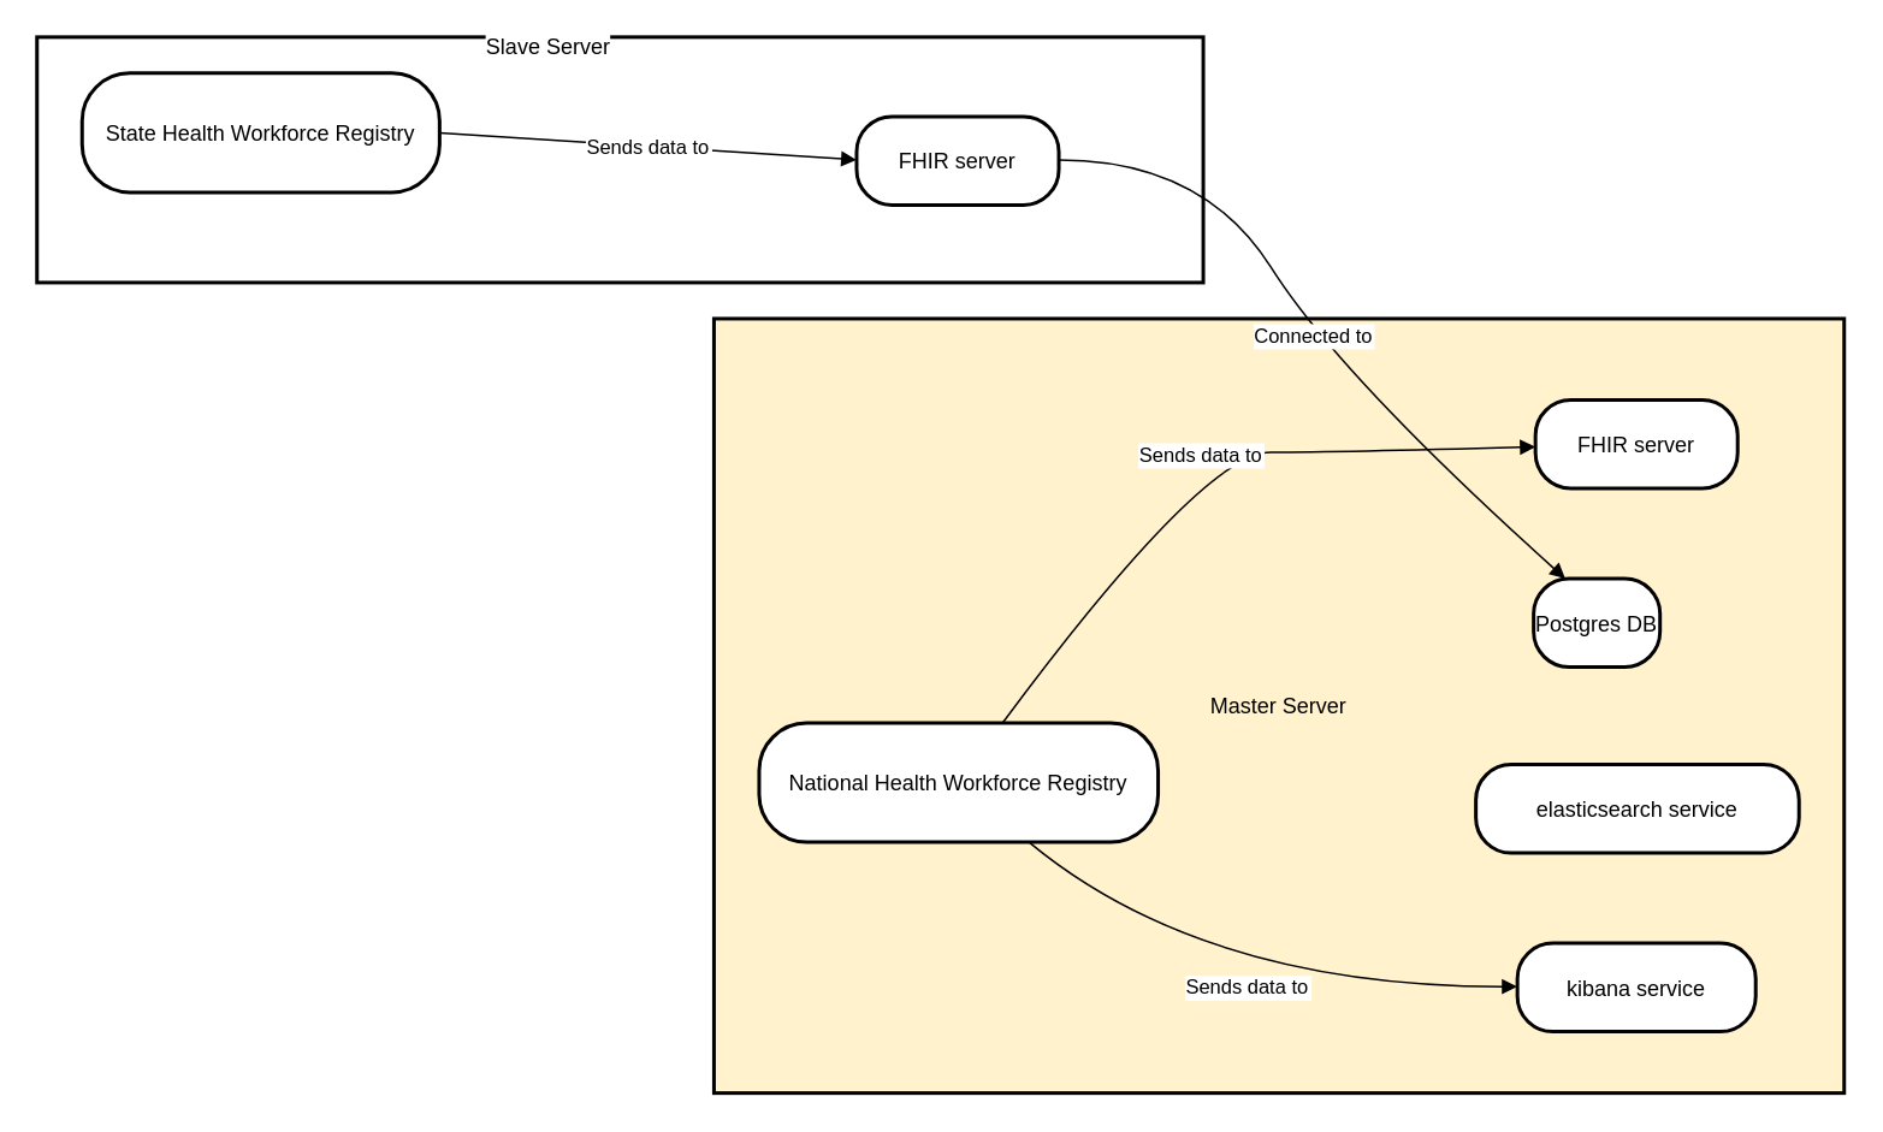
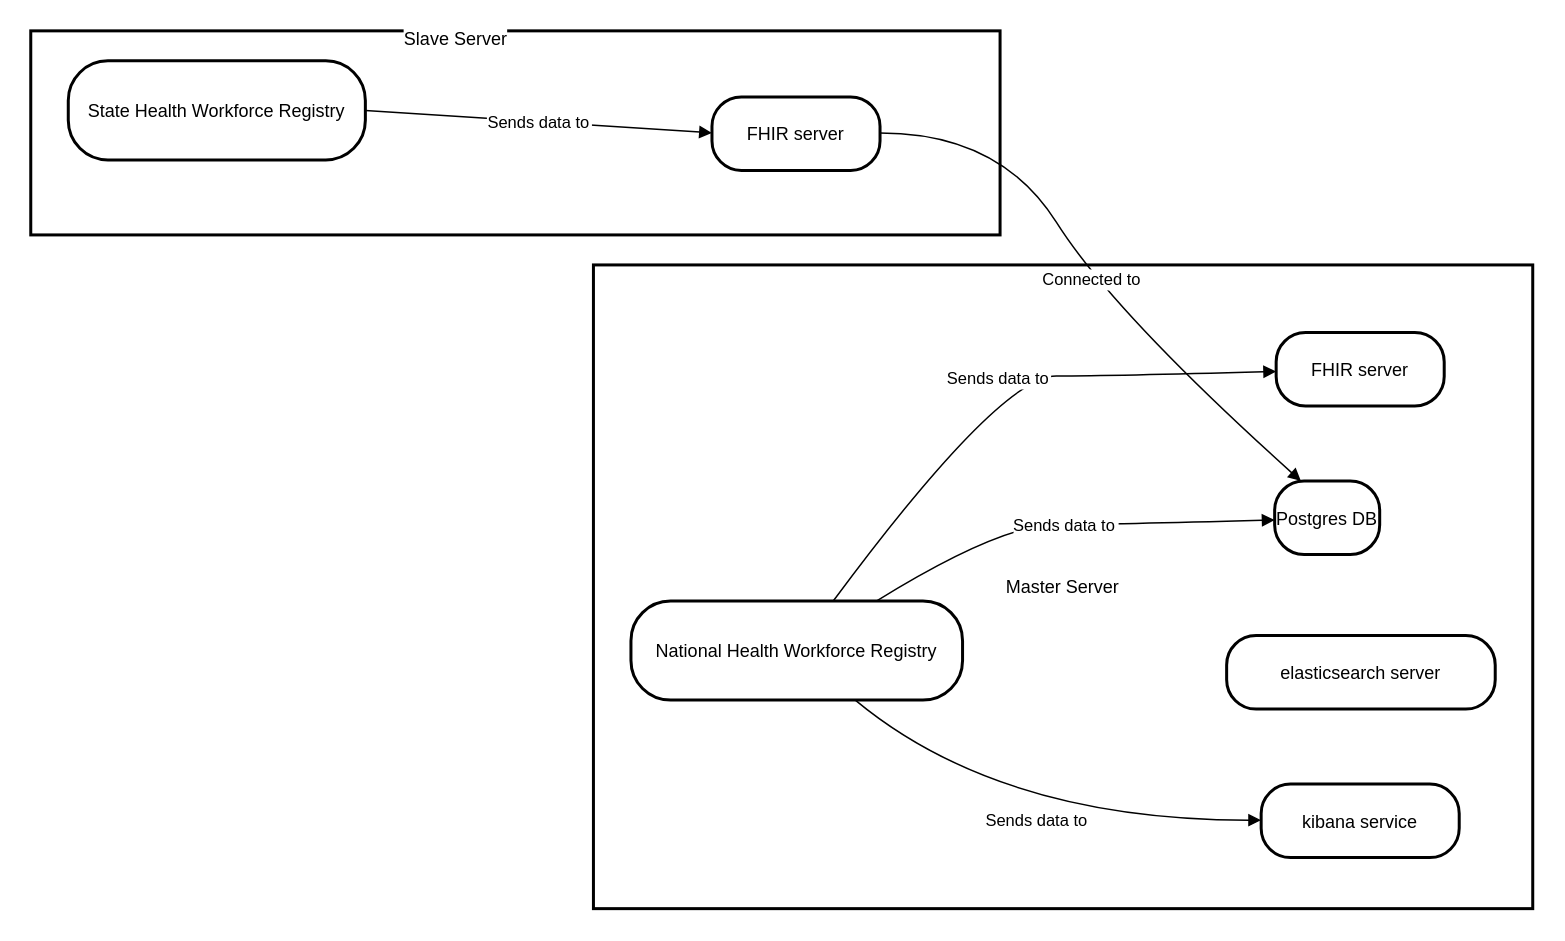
  <mxCell id="0" />
  <mxCell id="1" parent="0" />
  <mxCell id="2" value="" style="whiteSpace=wrap;strokeWidth=2;" parent="1" vertex="1"><mxGeometry x="20" y="20" width="646" height="136" as="geometry" /></mxCell>
- <mxCell id="3" value="Master Server" style="whiteSpace=wrap;strokeWidth=2;fillColor=#fff2cc;" parent="1" vertex="1"><mxGeometry x="395" y="176" width="626" height="429" as="geometry" /></mxCell>
+ <mxCell id="3" value="Master Server" style="whiteSpace=wrap;strokeWidth=2;" parent="1" vertex="1"><mxGeometry x="395" y="176" width="626" height="429" as="geometry" /></mxCell>
  <mxCell id="4" value="National Health Workforce Registry" style="rounded=1;arcSize=40;strokeWidth=2" parent="1" vertex="1"><mxGeometry x="420" y="400" width="221" height="66" as="geometry" /></mxCell>
  <mxCell id="5" value="FHIR server" style="rounded=1;arcSize=40;strokeWidth=2" parent="1" vertex="1"><mxGeometry x="850" y="221" width="112" height="49" as="geometry" /></mxCell>
  <mxCell id="6" value="Postgres DB" style="rounded=1;arcSize=40;strokeWidth=2" parent="1" vertex="1"><mxGeometry x="849" y="320" width="70" height="49" as="geometry" /></mxCell>
- <mxCell id="7" value="elasticsearch service" style="rounded=1;arcSize=40;strokeWidth=2" parent="1" vertex="1"><mxGeometry x="817" y="423" width="179" height="49" as="geometry" /></mxCell>
+ <mxCell id="7" value="elasticsearch server" style="rounded=1;arcSize=40;strokeWidth=2" parent="1" vertex="1"><mxGeometry x="817" y="423" width="179" height="49" as="geometry" /></mxCell>
  <mxCell id="8" value="kibana service" style="rounded=1;arcSize=40;strokeWidth=2" parent="1" vertex="1"><mxGeometry x="840" y="522" width="132" height="49" as="geometry" /></mxCell>
  <mxCell id="9" value="State Health Workforce Registry" style="rounded=1;arcSize=40;strokeWidth=2" parent="1" vertex="1"><mxGeometry x="45" y="40" width="198" height="66" as="geometry" /></mxCell>
  <mxCell id="10" value="FHIR server" style="rounded=1;arcSize=40;strokeWidth=2" parent="1" vertex="1"><mxGeometry x="474" y="64" width="112" height="49" as="geometry" /></mxCell>
  <mxCell id="11" value="Sends data to" style="curved=1;startArrow=none;endArrow=block;exitX=0.61;exitY=0;entryX=0;entryY=0.53;" parent="1" source="4" target="5" edge="1"><mxGeometry relative="1" as="geometry"><Array as="points"><mxPoint x="666" y="250" /><mxPoint x="741" y="250" /></Array></mxGeometry></mxCell>
+ <mxCell id="12" value="Sends data to" style="curved=1;startArrow=none;endArrow=block;exitX=0.74;exitY=0;entryX=0;entryY=0.53;" parent="1" source="4" target="6" edge="1"><mxGeometry relative="1" as="geometry"><Array as="points"><mxPoint x="666" y="349" /><mxPoint x="741" y="349" /></Array></mxGeometry></mxCell>
  <mxCell id="13" value="Sends data to" style="curved=1;startArrow=none;endArrow=block;exitX=0.68;exitY=1.01;entryX=0;entryY=0.49;" parent="1" source="4" target="8" edge="1"><mxGeometry relative="1" as="geometry"><Array as="points"><mxPoint x="666" y="546" /></Array></mxGeometry></mxCell>
  <mxCell id="14" value="Sends data to" style="curved=1;startArrow=none;endArrow=block;exitX=1;exitY=0.5;entryX=0;entryY=0.49;" parent="1" source="9" target="10" edge="1"><mxGeometry relative="1" as="geometry"><Array as="points" /></mxGeometry></mxCell>
  <mxCell id="15" value="Slave Server" style="edgeLabel;html=1;align=center;verticalAlign=middle;resizable=0;points=[];fontSize=12;" vertex="1" connectable="0" parent="14"><mxGeometry x="-0.351" y="-2" relative="1" as="geometry"><mxPoint x="-15" y="-54" as="offset" /></mxGeometry></mxCell>
  <mxCell id="16" value="Connected to" style="curved=1;startArrow=none;endArrow=block;exitX=1;exitY=0.49;entryX=0.25;entryY=0;" parent="1" source="10" target="6" edge="1"><mxGeometry relative="1" as="geometry"><Array as="points"><mxPoint x="666" y="88" /><mxPoint x="741" y="207" /></Array></mxGeometry></mxCell>
